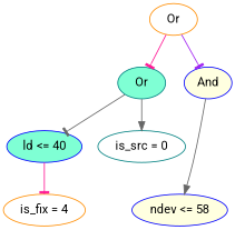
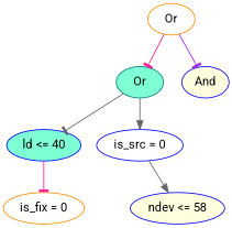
  digraph {
    fontname=Roboto
    node [color=blue fillcolor=white fontname=Roboto style=filled]
    edge [arrowhead=tee color=gray40 fontname=Roboto]
    n1 [color=darkorange height=0.5 label=Or width=0.75]
    n2 [color=teal fillcolor=aquamarine height=0.5 label=Or width=0.75]
    n3 [fillcolor=lightyellow height=0.5 label=And width=0.75]
    n4 [fillcolor=aquamarine height=0.5 label="ld <= 40" width=1.1735]
-   n5 [color=teal height=0.5 label="is_src = 0" width=1.3179]
+   n5 [height=0.5 label="is_src = 0" width=1.3179]
    n6 [fillcolor=lightyellow height=0.5 label="ndev <= 58" width=1.4624]
-   n7 [color=darkorange height=0.5 label="is_fix = 4" width=1.2638]
+   n7 [color=darkorange height=0.5 label="is_fix = 0" width=1.2638]
    n1 -> n2 [color=deeppink]
    n1 -> n3 [color=purple]
    n2 -> n4
    n2 -> n5 [arrowhead=normal]
-   n3 -> n6 [arrowhead=normal]
+   n5 -> n6 [arrowhead=normal]
    n4 -> n7 [color=deeppink]
  }
